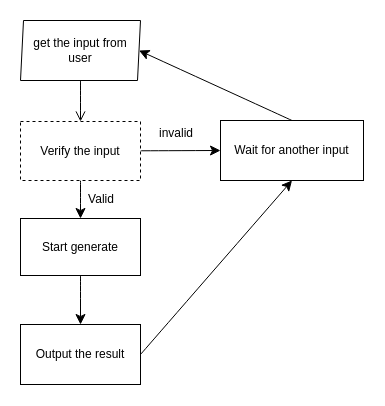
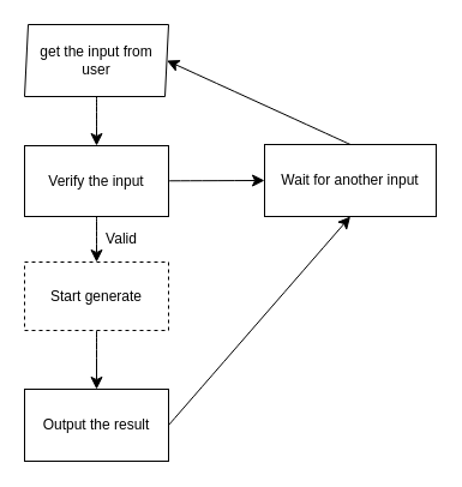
  <mxCell id="0" />
  <mxCell id="1" parent="0" />
- <mxCell id="2" style="edgeStyle=none;curved=1;rounded=0;orthogonalLoop=1;jettySize=auto;html=1;exitX=0.5;exitY=1;exitDx=0;exitDy=0;entryX=0.5;entryY=0;entryDx=0;entryDy=0;fontSize=12;startSize=8;endSize=8;endArrow=open;" edge="1" parent="1" source="3" target="6"><mxGeometry relative="1" as="geometry" /></mxCell>
+ <mxCell id="2" style="edgeStyle=none;curved=1;rounded=0;orthogonalLoop=1;jettySize=auto;html=1;exitX=0.5;exitY=1;exitDx=0;exitDy=0;entryX=0.5;entryY=0;entryDx=0;entryDy=0;fontSize=12;startSize=8;endSize=8;" edge="1" parent="1" source="3" target="6"><mxGeometry relative="1" as="geometry" /></mxCell>
  <mxCell id="3" value="get the input from user" style="shape=parallelogram;perimeter=parallelogramPerimeter;whiteSpace=wrap;html=1;fixedSize=1;size=3;" vertex="1" parent="1"><mxGeometry x="20" y="20" width="120" height="60" as="geometry" /></mxCell>
  <mxCell id="4" style="edgeStyle=none;curved=1;rounded=0;orthogonalLoop=1;jettySize=auto;html=1;entryX=0.5;entryY=0;entryDx=0;entryDy=0;fontSize=12;startSize=8;endSize=8;" edge="1" parent="1" source="6" target="8"><mxGeometry relative="1" as="geometry" /></mxCell>
  <mxCell id="5" style="edgeStyle=none;curved=1;rounded=0;orthogonalLoop=1;jettySize=auto;html=1;entryX=0;entryY=0.5;entryDx=0;entryDy=0;fontSize=12;startSize=8;endSize=8;" edge="1" parent="1" source="6" target="10"><mxGeometry relative="1" as="geometry" /></mxCell>
- <mxCell id="6" value="Verify the input" style="rounded=0;whiteSpace=wrap;html=1;dashed=1;" vertex="1" parent="1"><mxGeometry x="20" y="121" width="120" height="59" as="geometry" /></mxCell>
+ <mxCell id="6" value="Verify the input" style="rounded=0;whiteSpace=wrap;html=1;" vertex="1" parent="1"><mxGeometry x="20" y="121" width="120" height="59" as="geometry" /></mxCell>
  <mxCell id="7" style="edgeStyle=none;curved=1;rounded=0;orthogonalLoop=1;jettySize=auto;html=1;exitX=0.5;exitY=1;exitDx=0;exitDy=0;fontSize=12;startSize=8;endSize=8;" edge="1" parent="1" source="8" target="14"><mxGeometry relative="1" as="geometry"><mxPoint x="80" y="322" as="targetPoint" /></mxGeometry></mxCell>
- <mxCell id="8" value="Start generate" style="rounded=0;whiteSpace=wrap;html=1;" vertex="1" parent="1"><mxGeometry x="20" y="218" width="120" height="57" as="geometry" /></mxCell>
+ <mxCell id="8" value="Start generate" style="rounded=0;whiteSpace=wrap;html=1;dashed=1;" vertex="1" parent="1"><mxGeometry x="20" y="218" width="120" height="57" as="geometry" /></mxCell>
  <mxCell id="9" style="edgeStyle=none;curved=1;rounded=0;orthogonalLoop=1;jettySize=auto;html=1;exitX=0.5;exitY=0;exitDx=0;exitDy=0;entryX=1;entryY=0.5;entryDx=0;entryDy=0;fontSize=12;startSize=8;endSize=8;" edge="1" parent="1" source="10" target="3"><mxGeometry relative="1" as="geometry" /></mxCell>
  <mxCell id="10" value="Wait for another input" style="rounded=0;whiteSpace=wrap;html=1;" vertex="1" parent="1"><mxGeometry x="220" y="120" width="143" height="60" as="geometry" /></mxCell>
  <mxCell id="11" value="Valid" style="text;html=1;align=center;verticalAlign=middle;whiteSpace=wrap;rounded=0;" vertex="1" parent="1"><mxGeometry x="71" y="184" width="60" height="30" as="geometry" /></mxCell>
- <mxCell id="12" value="invalid" style="text;html=1;align=center;verticalAlign=middle;whiteSpace=wrap;rounded=0;" vertex="1" parent="1"><mxGeometry x="146" y="118" width="60" height="30" as="geometry" /></mxCell>
  <mxCell id="13" style="edgeStyle=none;curved=1;rounded=0;orthogonalLoop=1;jettySize=auto;html=1;fontSize=12;startSize=8;endSize=8;entryX=0.5;entryY=1;entryDx=0;entryDy=0;exitX=1;exitY=0.5;exitDx=0;exitDy=0;" edge="1" parent="1" source="14" target="10"><mxGeometry relative="1" as="geometry"><mxPoint x="306" y="358" as="targetPoint" /></mxGeometry></mxCell>
  <mxCell id="14" value="Output the result" style="rounded=0;whiteSpace=wrap;html=1;" vertex="1" parent="1"><mxGeometry x="20" y="324" width="120" height="60" as="geometry" /></mxCell>
